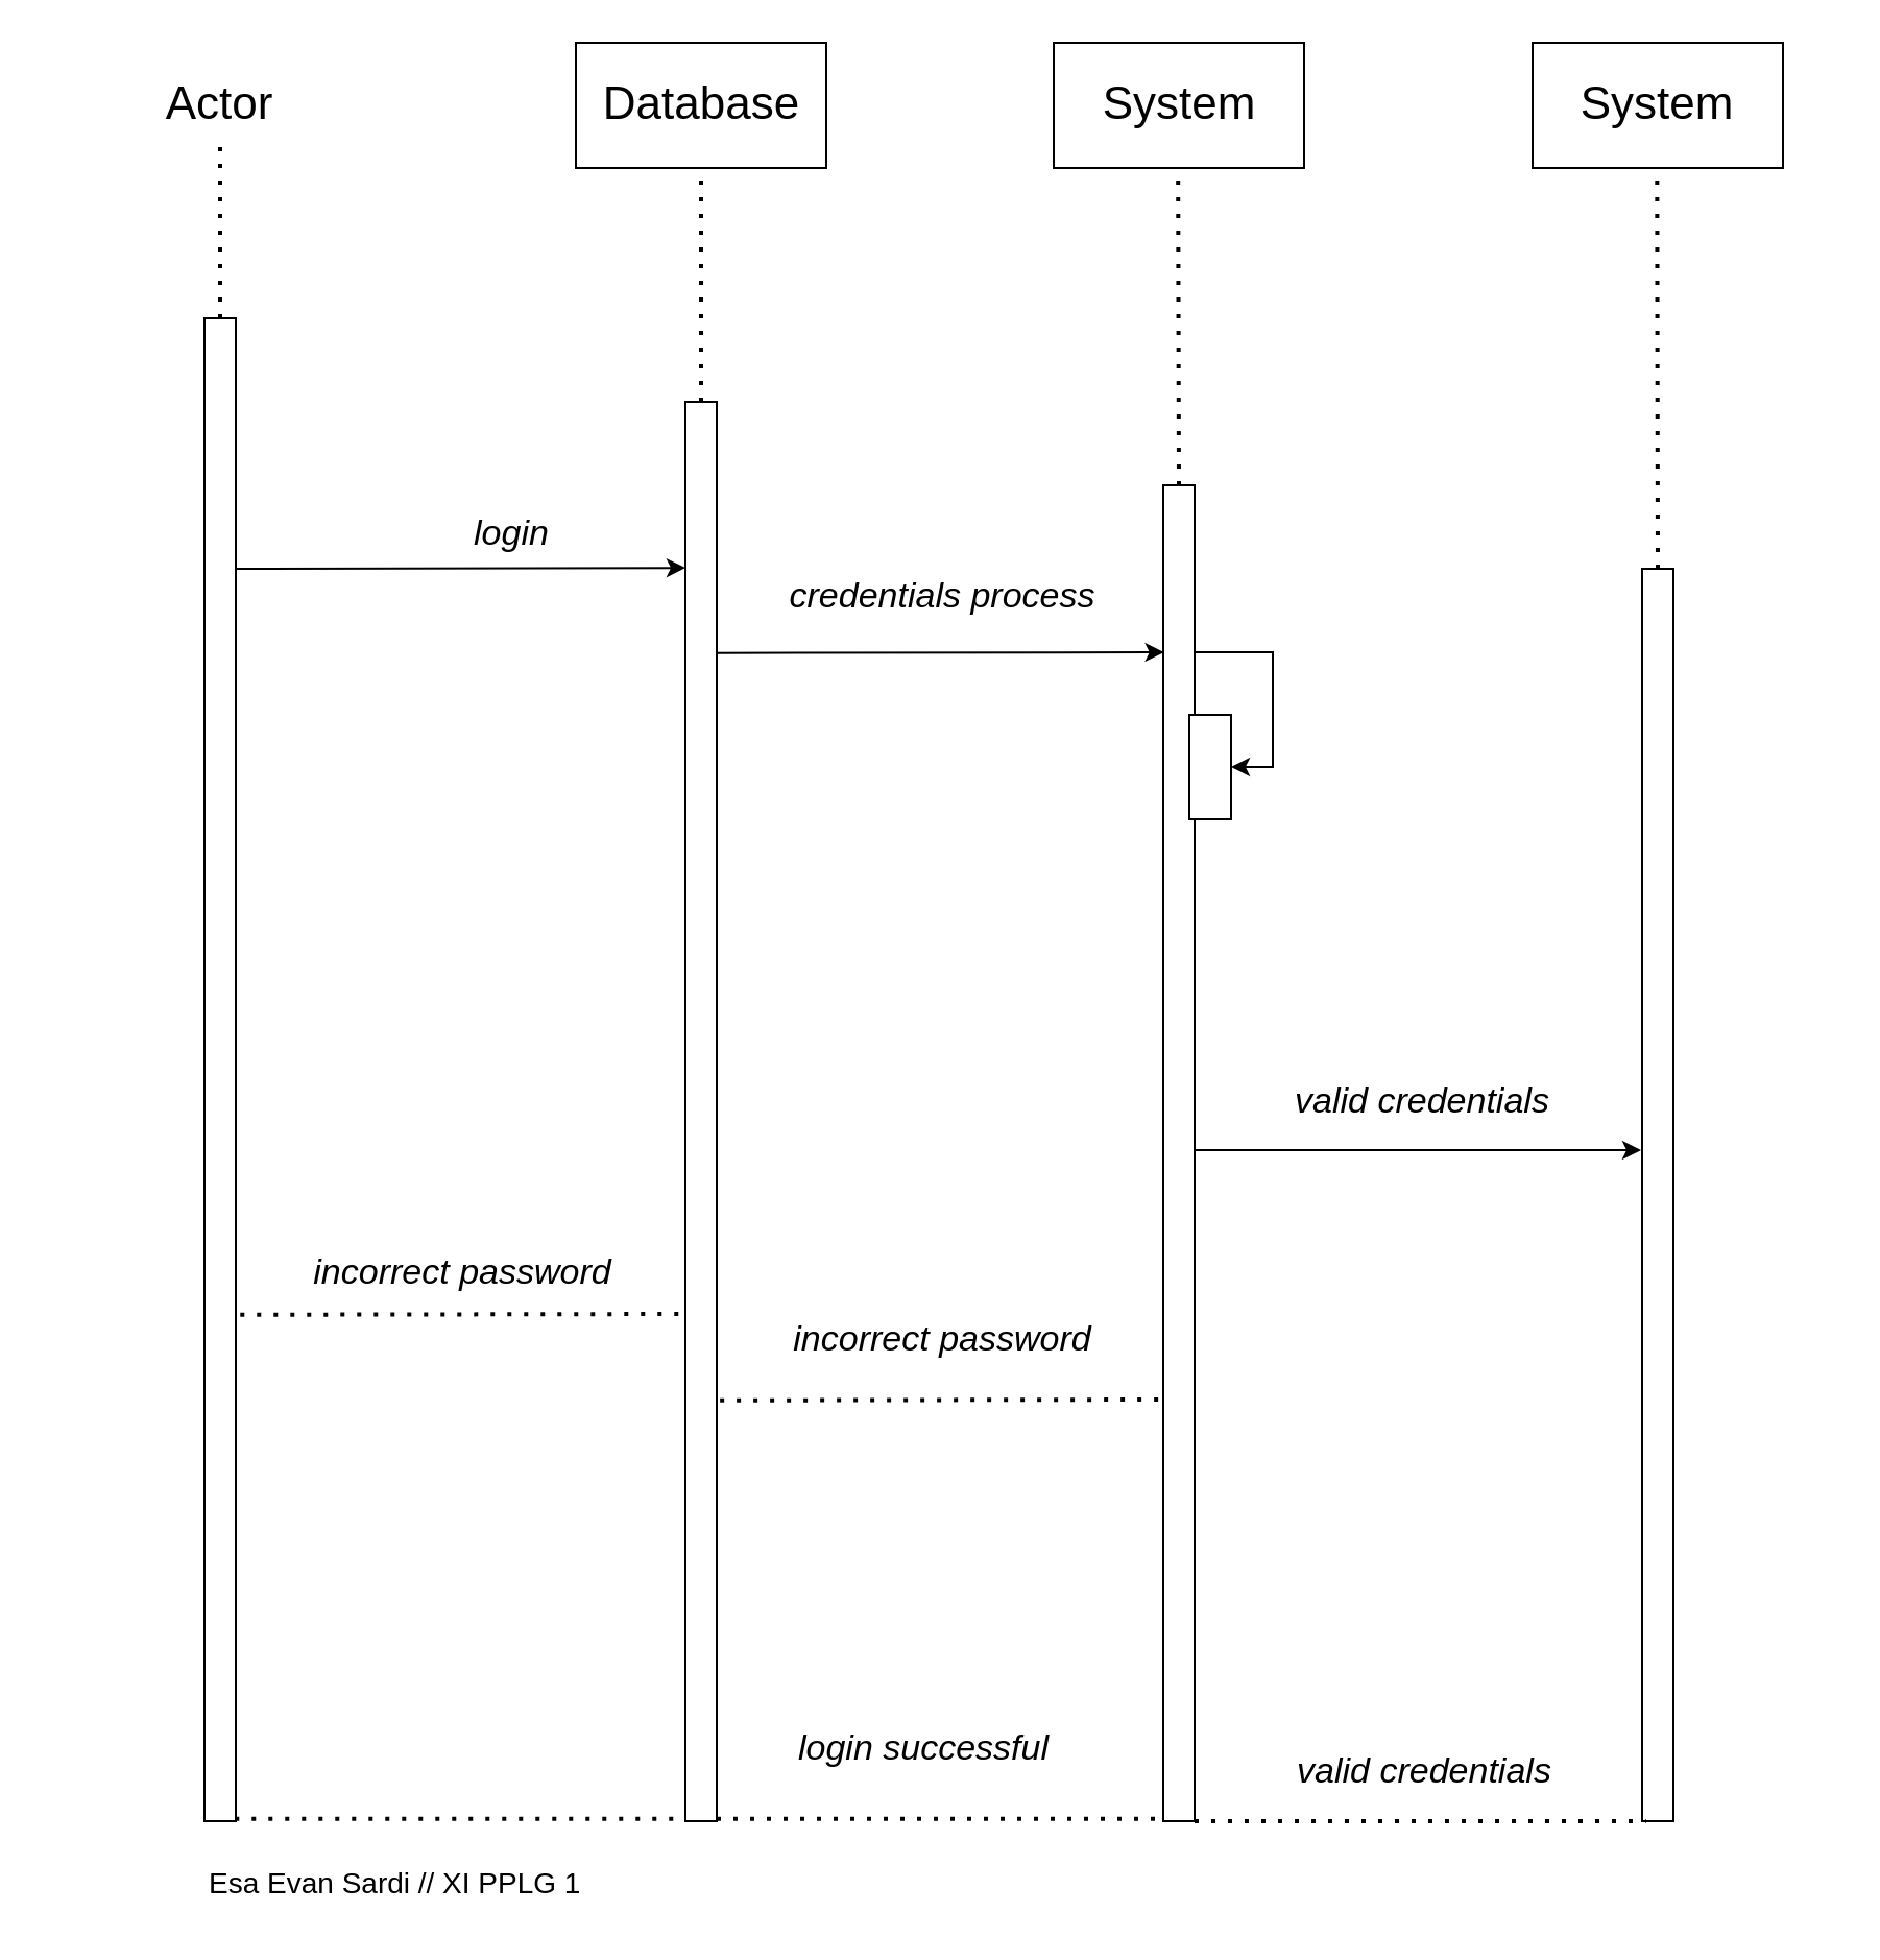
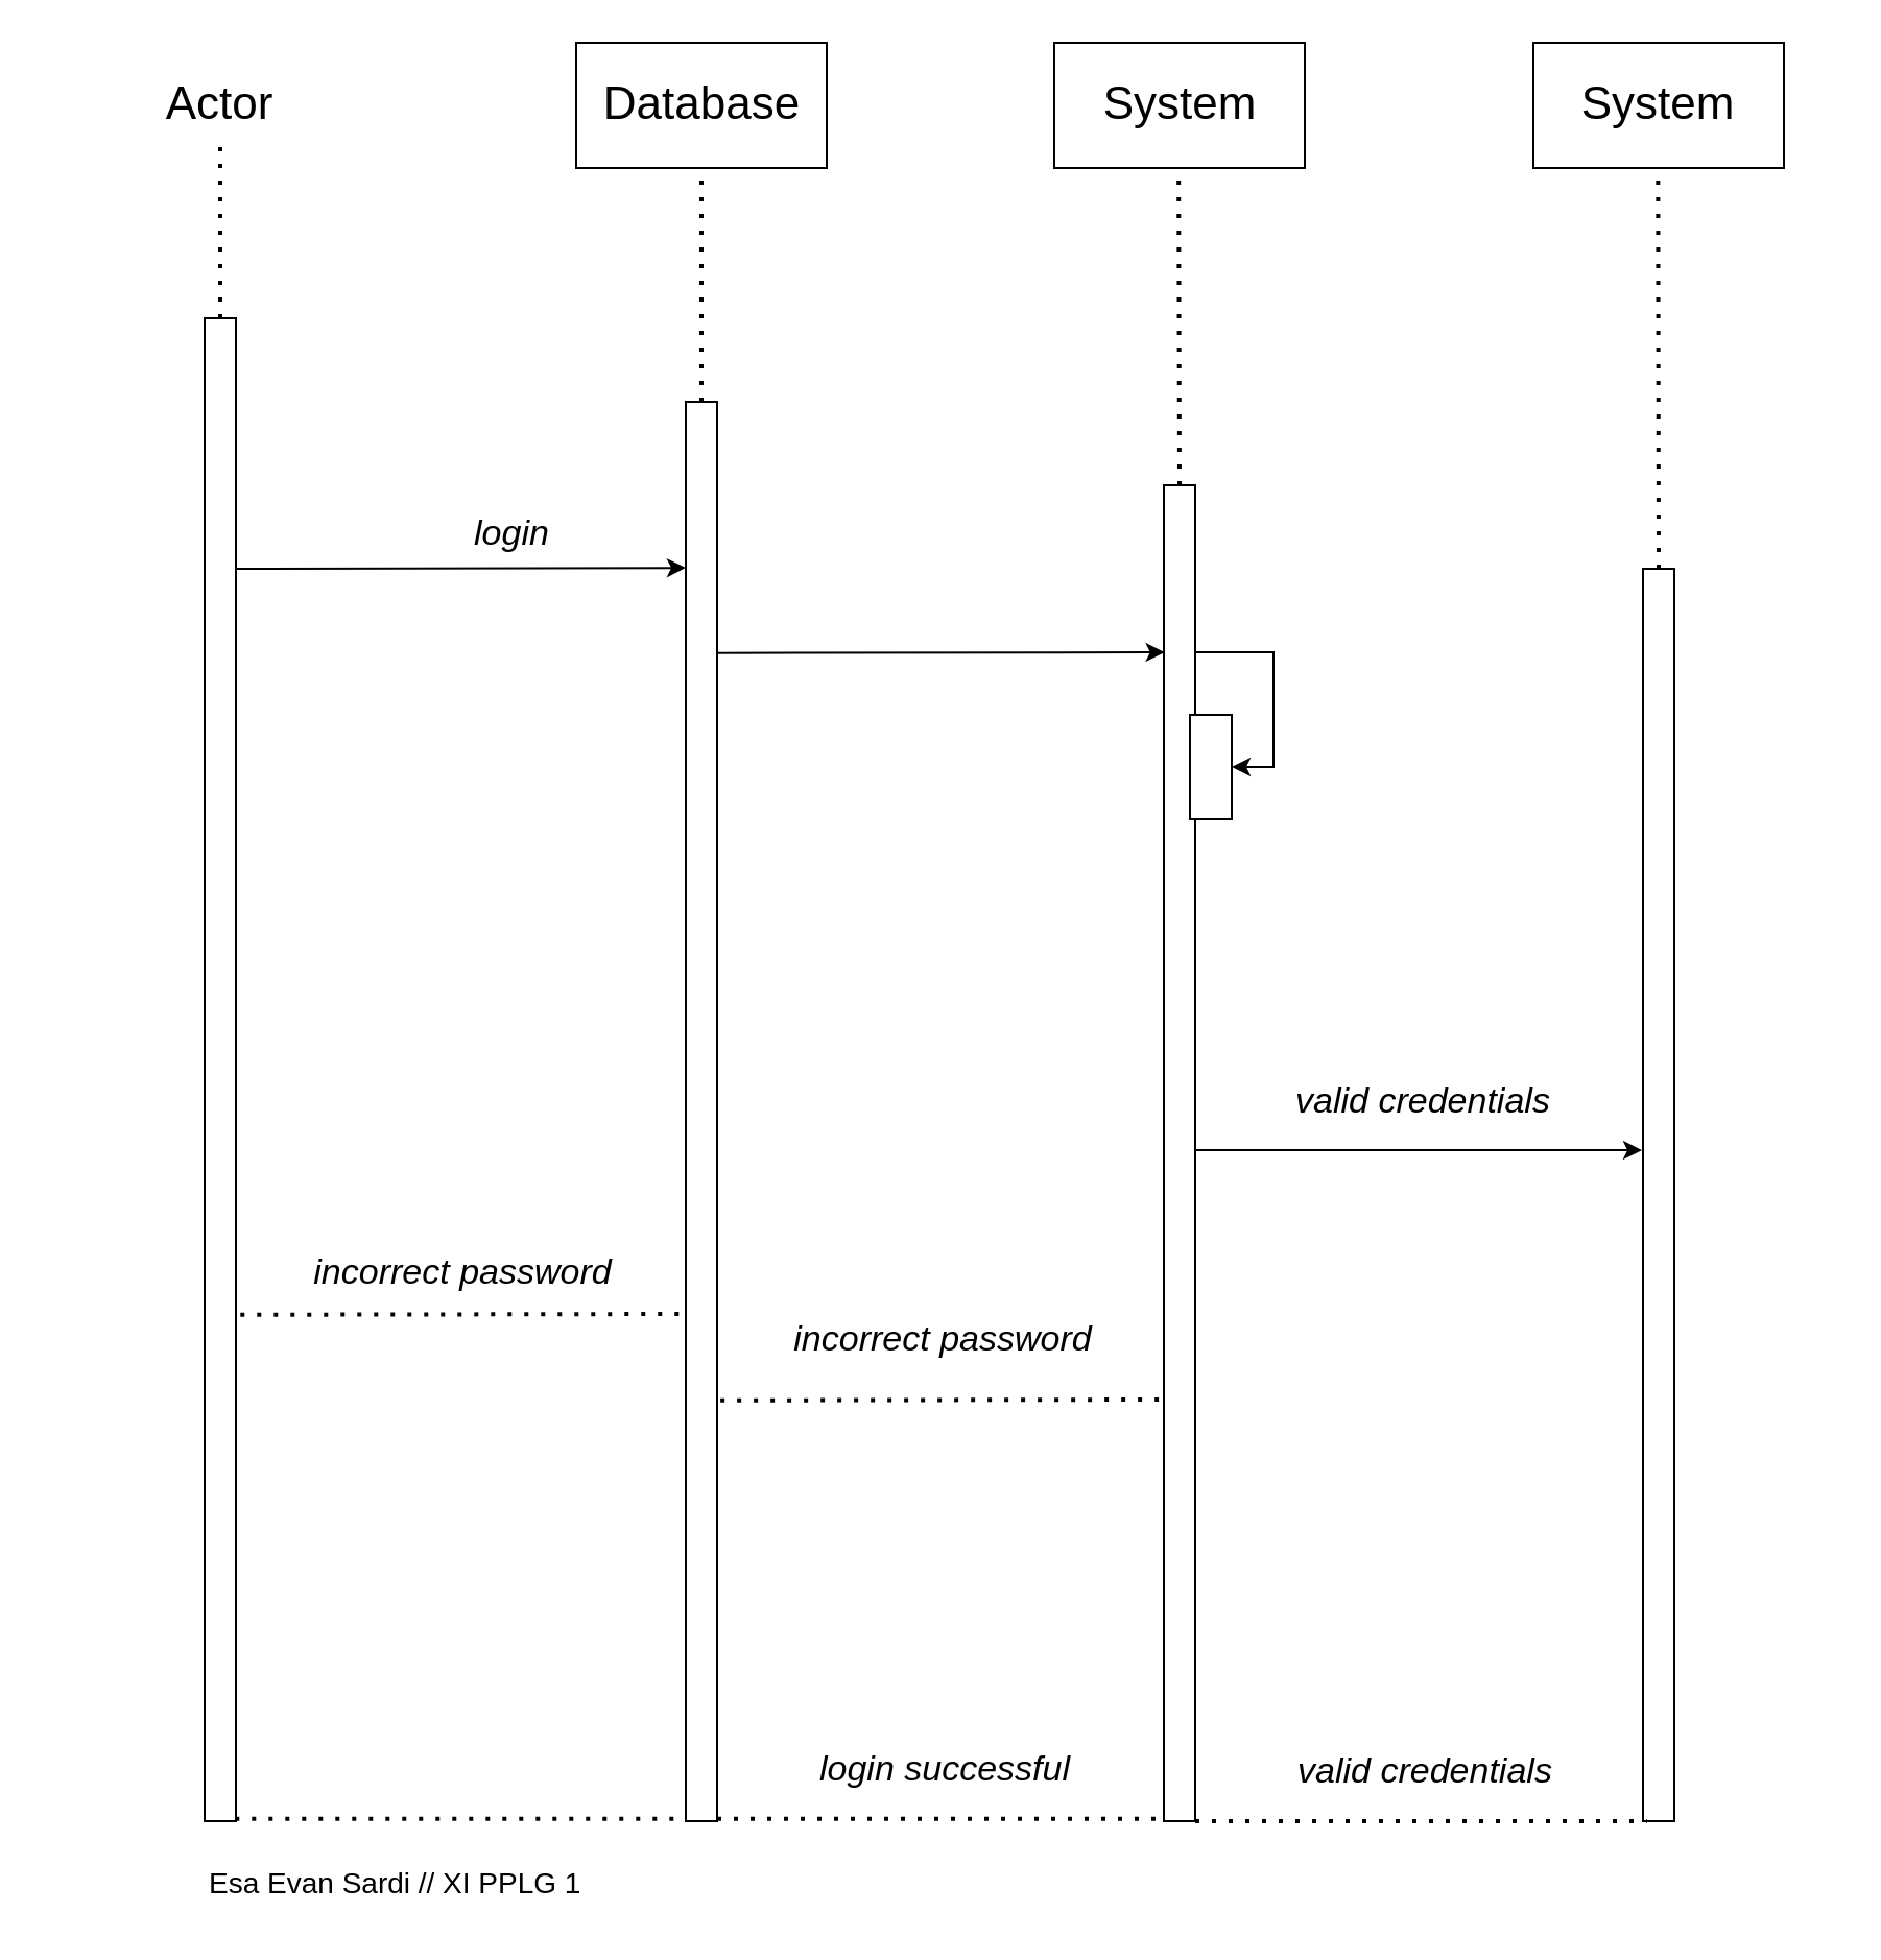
  <mxCell id="0" />
  <mxCell id="1" parent="0" />
  <mxCell id="2" value="" style="rounded=0;whiteSpace=wrap;html=1;fillColor=none;" vertex="1" parent="1"><mxGeometry x="734" y="20" width="120" height="60" as="geometry" /></mxCell>
  <mxCell id="3" value="" style="rounded=0;whiteSpace=wrap;html=1;fillColor=none;" vertex="1" parent="1"><mxGeometry x="504.5" y="20" width="120" height="60" as="geometry" /></mxCell>
  <mxCell id="4" value="" style="rounded=0;whiteSpace=wrap;html=1;fillColor=none;" vertex="1" parent="1"><mxGeometry x="275.5" y="20" width="120" height="60" as="geometry" /></mxCell>
  <mxCell id="5" value="&lt;font style=&quot;font-size: 22px;&quot;&gt;Actor&lt;/font&gt;" style="text;html=1;align=center;verticalAlign=middle;whiteSpace=wrap;rounded=0;fontSize=22;" vertex="1" parent="1"><mxGeometry x="20" y="35" width="170" height="30" as="geometry" /></mxCell>
  <mxCell id="6" value="&lt;font style=&quot;font-size: 22px;&quot;&gt;Database&lt;/font&gt;" style="text;html=1;align=center;verticalAlign=middle;whiteSpace=wrap;rounded=0;fontSize=22;" vertex="1" parent="1"><mxGeometry x="250.5" y="35" width="170" height="30" as="geometry" /></mxCell>
  <mxCell id="7" value="System" style="text;html=1;align=center;verticalAlign=middle;whiteSpace=wrap;rounded=0;fontSize=22;" vertex="1" parent="1"><mxGeometry x="479.5" y="35" width="170" height="30" as="geometry" /></mxCell>
  <mxCell id="8" value="&lt;font style=&quot;font-size: 22px;&quot;&gt;System&lt;/font&gt;" style="text;html=1;align=center;verticalAlign=middle;whiteSpace=wrap;rounded=0;fontSize=22;" vertex="1" parent="1"><mxGeometry x="709" y="35" width="170" height="30" as="geometry" /></mxCell>
  <mxCell id="9" value="" style="rounded=1;whiteSpace=wrap;html=1;arcSize=0;" vertex="1" parent="1"><mxGeometry x="97.5" y="152" width="15" height="720" as="geometry" /></mxCell>
  <mxCell id="10" value="" style="rounded=1;whiteSpace=wrap;html=1;arcSize=0;" vertex="1" parent="1"><mxGeometry x="328" y="192" width="15" height="680" as="geometry" /></mxCell>
  <mxCell id="11" value="" style="rounded=1;whiteSpace=wrap;html=1;arcSize=0;" vertex="1" parent="1"><mxGeometry x="557" y="232" width="15" height="640" as="geometry" /></mxCell>
  <mxCell id="12" value="" style="rounded=1;whiteSpace=wrap;html=1;arcSize=0;" vertex="1" parent="1"><mxGeometry x="786.5" y="272" width="15" height="600" as="geometry" /></mxCell>
  <mxCell id="13" value="" style="endArrow=classic;html=1;rounded=0;entryX=-0.002;entryY=0.117;entryDx=0;entryDy=0;entryPerimeter=0;" edge="1" parent="1" target="10"><mxGeometry width="50" height="50" relative="1" as="geometry"><mxPoint x="112.5" y="272" as="sourcePoint" /><mxPoint x="328.815" y="272" as="targetPoint" /></mxGeometry></mxCell>
  <mxCell id="14" value="&lt;font style=&quot;font-size: 17px;&quot;&gt;login&lt;/font&gt;" style="text;html=1;align=center;verticalAlign=middle;whiteSpace=wrap;rounded=0;fontStyle=2" vertex="1" parent="1"><mxGeometry x="169.5" y="241" width="150" height="30" as="geometry" /></mxCell>
  <mxCell id="15" value="" style="endArrow=classic;html=1;rounded=0;entryX=0.089;entryY=0.125;entryDx=0;entryDy=0;entryPerimeter=0;exitX=1.026;exitY=0.177;exitDx=0;exitDy=0;exitPerimeter=0;" edge="1" parent="1"><mxGeometry width="50" height="50" relative="1" as="geometry"><mxPoint x="343.39" y="312.36" as="sourcePoint" /><mxPoint x="557.335" y="312" as="targetPoint" /><Array as="points"><mxPoint x="343.5" y="312" /></Array></mxGeometry></mxCell>
- <mxCell id="16" value="&lt;span style=&quot;font-size: 17px;&quot;&gt;credentials process&lt;/span&gt;" style="text;html=1;align=center;verticalAlign=middle;whiteSpace=wrap;rounded=0;fontStyle=2" vertex="1" parent="1"><mxGeometry x="359.5" y="271" width="182.5" height="30" as="geometry" /></mxCell>
  <mxCell id="17" value="" style="endArrow=classic;html=1;rounded=0;entryX=-0.011;entryY=0.133;entryDx=0;entryDy=0;entryPerimeter=0;exitX=1.003;exitY=0.2;exitDx=0;exitDy=0;exitPerimeter=0;" edge="1" parent="1"><mxGeometry width="50" height="50" relative="1" as="geometry"><mxPoint x="572" y="550.5" as="sourcePoint" /><mxPoint x="786" y="550.5" as="targetPoint" /><Array as="points"><mxPoint x="573" y="550.5" /></Array></mxGeometry></mxCell>
  <mxCell id="18" value="&lt;span style=&quot;font-size: 17px;&quot;&gt;valid credentials&lt;/span&gt;" style="text;html=1;align=center;verticalAlign=middle;whiteSpace=wrap;rounded=0;fontStyle=2" vertex="1" parent="1"><mxGeometry x="589.5" y="512.5" width="182.5" height="30" as="geometry" /></mxCell>
  <mxCell id="19" value="" style="rounded=0;whiteSpace=wrap;html=1;" vertex="1" parent="1"><mxGeometry x="569.5" y="342" width="20" height="50" as="geometry" /></mxCell>
  <mxCell id="20" value="" style="endArrow=classic;html=1;rounded=0;exitX=1.003;exitY=0.2;exitDx=0;exitDy=0;exitPerimeter=0;entryX=1;entryY=0.5;entryDx=0;entryDy=0;" edge="1" parent="1" target="19"><mxGeometry width="50" height="50" relative="1" as="geometry"><mxPoint x="572" y="312" as="sourcePoint" /><mxPoint x="599.5" y="372" as="targetPoint" /><Array as="points"><mxPoint x="573" y="312" /><mxPoint x="609.5" y="312" /><mxPoint x="609.5" y="367" /></Array></mxGeometry></mxCell>
  <mxCell id="21" value="" style="endArrow=none;dashed=1;html=1;dashPattern=1 3;strokeWidth=2;rounded=0;exitX=1.143;exitY=0.664;exitDx=0;exitDy=0;exitPerimeter=0;" edge="1" parent="1"><mxGeometry width="50" height="50" relative="1" as="geometry"><mxPoint x="344.575" y="670.4" as="sourcePoint" /><mxPoint x="556.93" y="670" as="targetPoint" /></mxGeometry></mxCell>
  <mxCell id="22" value="&lt;span style=&quot;font-size: 17px;&quot;&gt;incorrect password&lt;/span&gt;" style="text;html=1;align=center;verticalAlign=middle;whiteSpace=wrap;rounded=0;fontStyle=2" vertex="1" parent="1"><mxGeometry x="359.5" y="627" width="182.5" height="30" as="geometry" /></mxCell>
  <mxCell id="23" value="&lt;span style=&quot;font-size: 17px;&quot;&gt;incorrect password&lt;/span&gt;" style="text;html=1;align=center;verticalAlign=middle;whiteSpace=wrap;rounded=0;fontStyle=2" vertex="1" parent="1"><mxGeometry x="129.57" y="595" width="182.5" height="30" as="geometry" /></mxCell>
  <mxCell id="24" value="" style="endArrow=none;dashed=1;html=1;dashPattern=1 3;strokeWidth=2;rounded=0;exitX=1.143;exitY=0.664;exitDx=0;exitDy=0;exitPerimeter=0;" edge="1" parent="1"><mxGeometry width="50" height="50" relative="1" as="geometry"><mxPoint x="114.645" y="629.4" as="sourcePoint" /><mxPoint x="327" y="629" as="targetPoint" /></mxGeometry></mxCell>
  <mxCell id="25" value="&lt;span style=&quot;font-size: 17px;&quot;&gt;valid credentials&lt;/span&gt;" style="text;html=1;align=center;verticalAlign=middle;whiteSpace=wrap;rounded=0;fontStyle=2" vertex="1" parent="1"><mxGeometry x="590.93" y="834" width="182.5" height="30" as="geometry" /></mxCell>
  <mxCell id="26" value="" style="endArrow=none;dashed=1;html=1;dashPattern=1 3;strokeWidth=2;rounded=0;exitX=1;exitY=1;exitDx=0;exitDy=0;" edge="1" parent="1" source="11"><mxGeometry width="50" height="50" relative="1" as="geometry"><mxPoint x="576.005" y="872.4" as="sourcePoint" /><mxPoint x="788.36" y="872" as="targetPoint" /></mxGeometry></mxCell>
- <mxCell id="27" value="&lt;span style=&quot;font-size: 17px;&quot;&gt;login&amp;nbsp;successful&lt;/span&gt;" style="text;html=1;align=center;verticalAlign=middle;whiteSpace=wrap;rounded=0;fontStyle=2" vertex="1" parent="1"><mxGeometry x="351.43" y="822.82" width="182.5" height="30" as="geometry" /></mxCell>
+ <mxCell id="27" value="&lt;span style=&quot;font-size: 17px;&quot;&gt;login&amp;nbsp;successful&lt;/span&gt;" style="text;html=1;align=center;verticalAlign=middle;whiteSpace=wrap;rounded=0;fontStyle=2" vertex="1" parent="1"><mxGeometry x="361.43" y="832.82" width="182.5" height="30" as="geometry" /></mxCell>
  <mxCell id="28" value="" style="endArrow=none;dashed=1;html=1;dashPattern=1 3;strokeWidth=2;rounded=0;exitX=1;exitY=1;exitDx=0;exitDy=0;" edge="1" parent="1"><mxGeometry width="50" height="50" relative="1" as="geometry"><mxPoint x="343" y="870.82" as="sourcePoint" /><mxPoint x="558.86" y="870.82" as="targetPoint" /></mxGeometry></mxCell>
  <mxCell id="29" value="" style="endArrow=none;dashed=1;html=1;dashPattern=1 3;strokeWidth=2;rounded=0;exitX=1;exitY=1;exitDx=0;exitDy=0;" edge="1" parent="1"><mxGeometry width="50" height="50" relative="1" as="geometry"><mxPoint x="112.14" y="870.82" as="sourcePoint" /><mxPoint x="328" y="870.82" as="targetPoint" /></mxGeometry></mxCell>
  <mxCell id="30" value="" style="endArrow=none;dashed=1;html=1;dashPattern=1 3;strokeWidth=2;rounded=0;entryX=0.5;entryY=1;entryDx=0;entryDy=0;exitX=0.5;exitY=0;exitDx=0;exitDy=0;" edge="1" parent="1" source="9" target="5"><mxGeometry width="50" height="50" relative="1" as="geometry"><mxPoint x="179.5" y="182" as="sourcePoint" /><mxPoint x="229.5" y="132" as="targetPoint" /></mxGeometry></mxCell>
  <mxCell id="31" value="" style="endArrow=none;dashed=1;html=1;dashPattern=1 3;strokeWidth=2;rounded=0;entryX=0.5;entryY=1;entryDx=0;entryDy=0;exitX=0.5;exitY=0;exitDx=0;exitDy=0;" edge="1" parent="1" source="10" target="4"><mxGeometry width="50" height="50" relative="1" as="geometry"><mxPoint x="115.5" y="162" as="sourcePoint" /><mxPoint x="115.5" y="75" as="targetPoint" /></mxGeometry></mxCell>
  <mxCell id="32" value="" style="endArrow=none;dashed=1;html=1;dashPattern=1 3;strokeWidth=2;rounded=0;entryX=0.5;entryY=1;entryDx=0;entryDy=0;exitX=0.5;exitY=0;exitDx=0;exitDy=0;" edge="1" parent="1" source="11"><mxGeometry width="50" height="50" relative="1" as="geometry"><mxPoint x="564.08" y="192" as="sourcePoint" /><mxPoint x="564.08" y="80" as="targetPoint" /></mxGeometry></mxCell>
  <mxCell id="33" value="" style="endArrow=none;dashed=1;html=1;dashPattern=1 3;strokeWidth=2;rounded=0;entryX=0.5;entryY=1;entryDx=0;entryDy=0;exitX=0.5;exitY=0;exitDx=0;exitDy=0;" edge="1" parent="1" source="12"><mxGeometry width="50" height="50" relative="1" as="geometry"><mxPoint x="794.08" y="232" as="sourcePoint" /><mxPoint x="793.66" y="80" as="targetPoint" /></mxGeometry></mxCell>
  <mxCell id="34" value="&lt;font style=&quot;font-size: 14px;&quot;&gt;Esa Evan Sardi // XI PPLG 1&lt;/font&gt;" style="text;html=1;align=left;verticalAlign=middle;whiteSpace=wrap;rounded=0;" vertex="1" parent="1"><mxGeometry x="97.5" y="887" width="183.75" height="30" as="geometry" /></mxCell>
